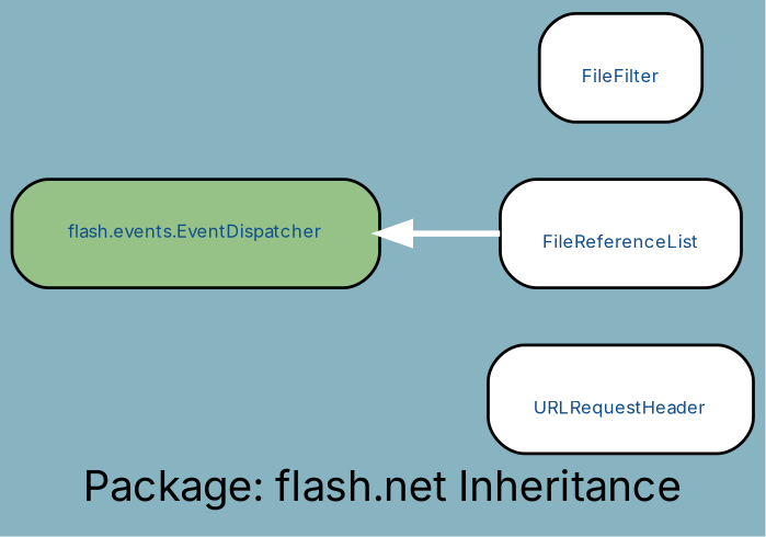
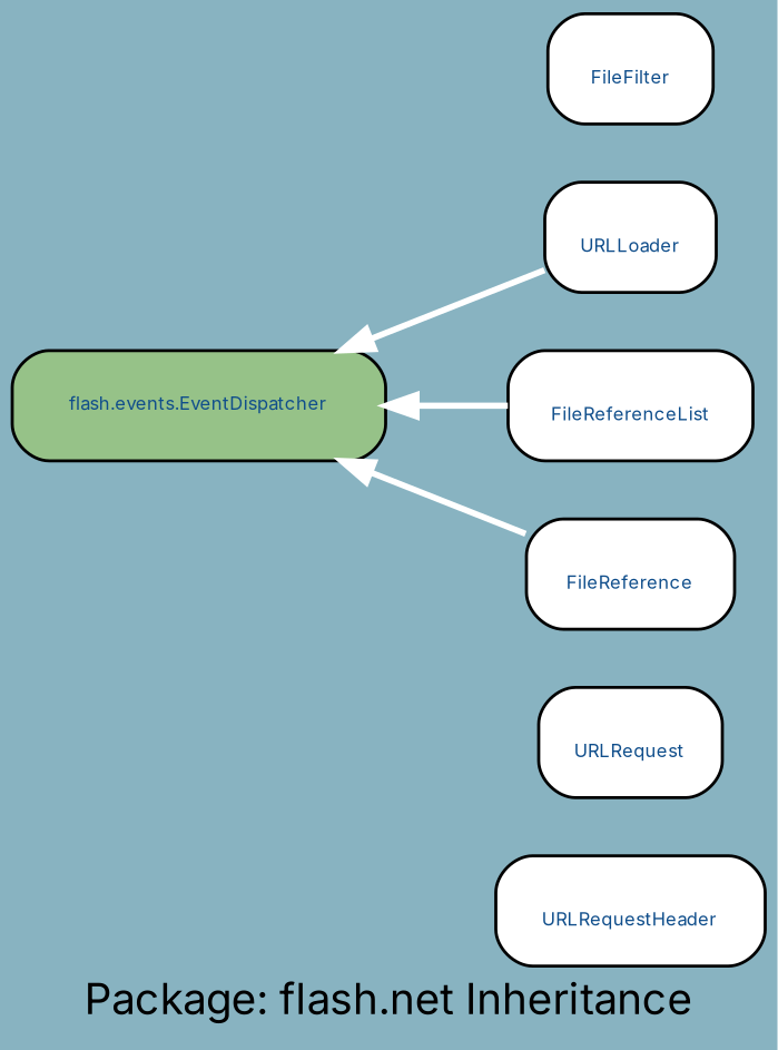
  digraph {
    bgcolor="#88B3C1"
    fontcolor=black
    fontname=Inter
    fontsize=14
    label="Package: flash.net Inheritance"
    labelloc=c
    packMode="graph"
    rankdir=RL
    smoothing=avg_dist
    node [color=black fillcolor=white fontcolor="#104E8B" fontname=Inter fontsize=6 portPos=w shape=record style="rounded,filled"]
    edge [arrowhead=normal arrowsize=1.0 color=white fontcolor=black fontname=Inter fontsize=8 minlen=1.2 style=bold]
    n1 [height=0.50 label="{\nURLRequestHeader}" width=1.22]
+   n2 [height=0.50 label="{\nURLRequest}" width=0.83]
+   n3 [height=0.50 label="{\nURLLoader}" width=0.78]
    "flash.events.EventDispatcher" [fillcolor="#96c288" height=0.50 width=1.69 portPos=""]
    n5 [height=0.50 label="{\nFileReferenceList}" width=1.11]
    n6 [height=0.50 label="{\nFileFilter}" width=0.75]
+   n7 [height=0.50 label="{\nFileReference}" width=0.94]
+   n3 -> "flash.events.EventDispatcher"
    n5 -> "flash.events.EventDispatcher"
+   n7 -> "flash.events.EventDispatcher"
  }
